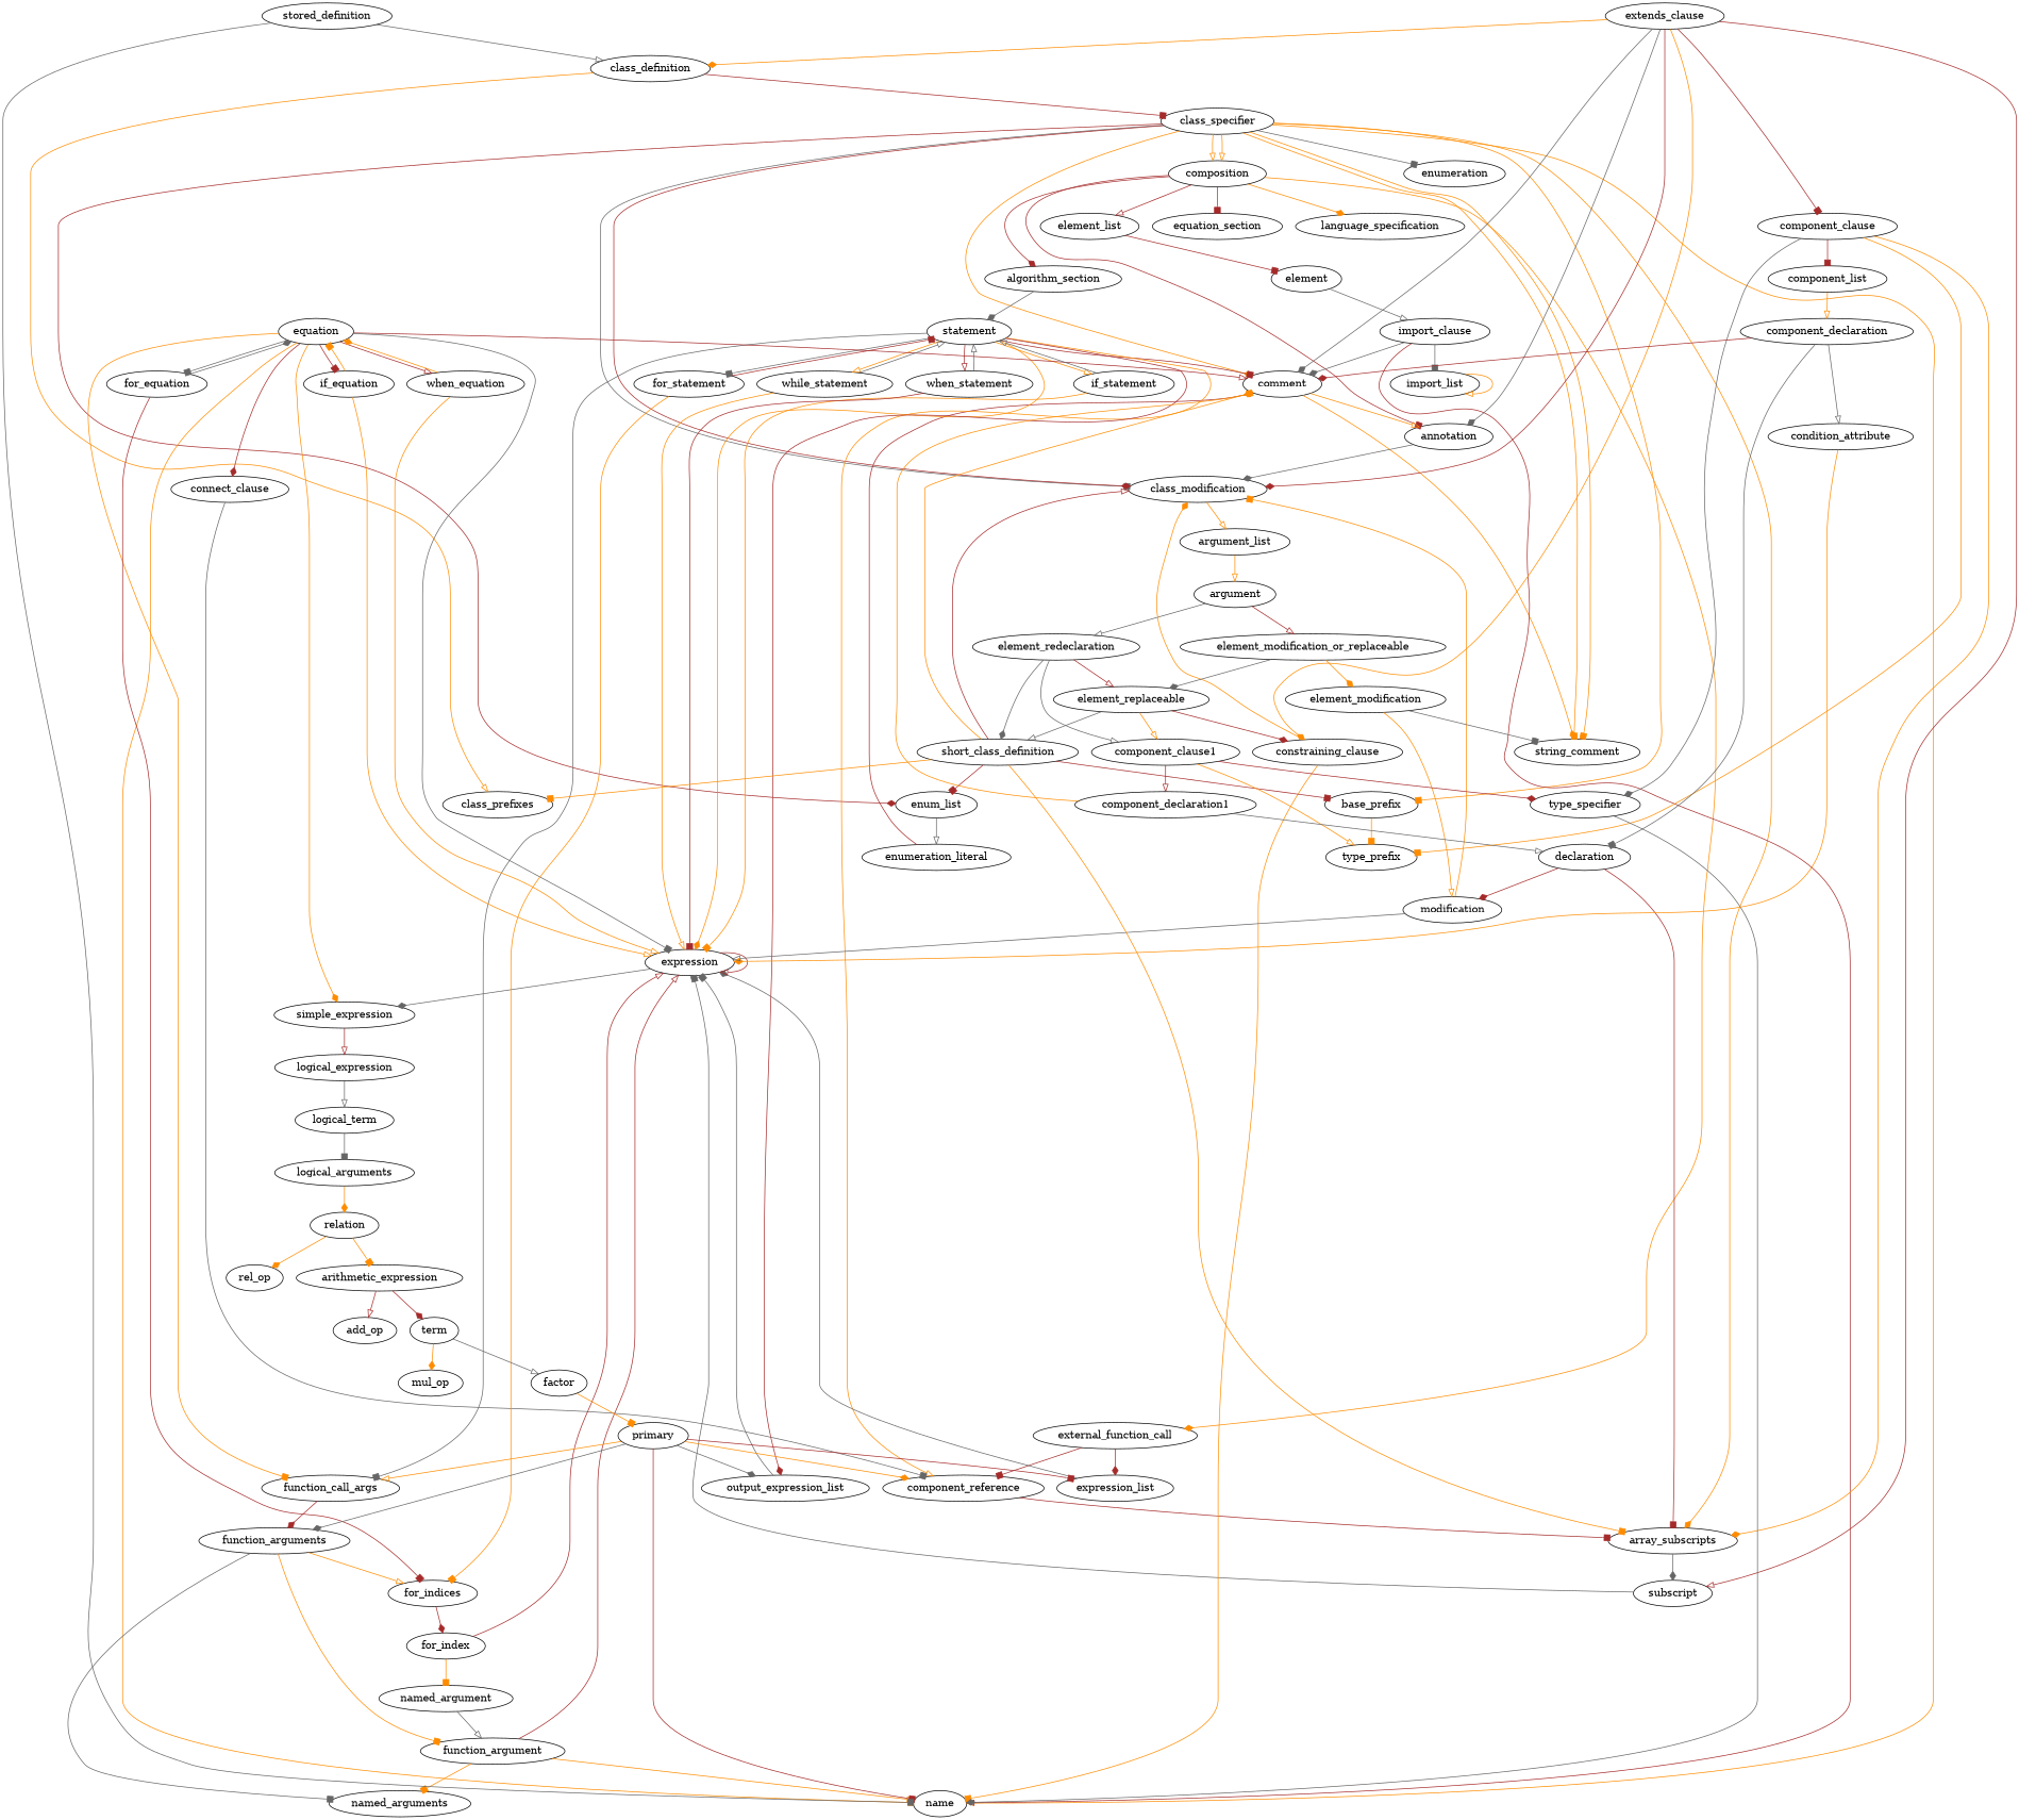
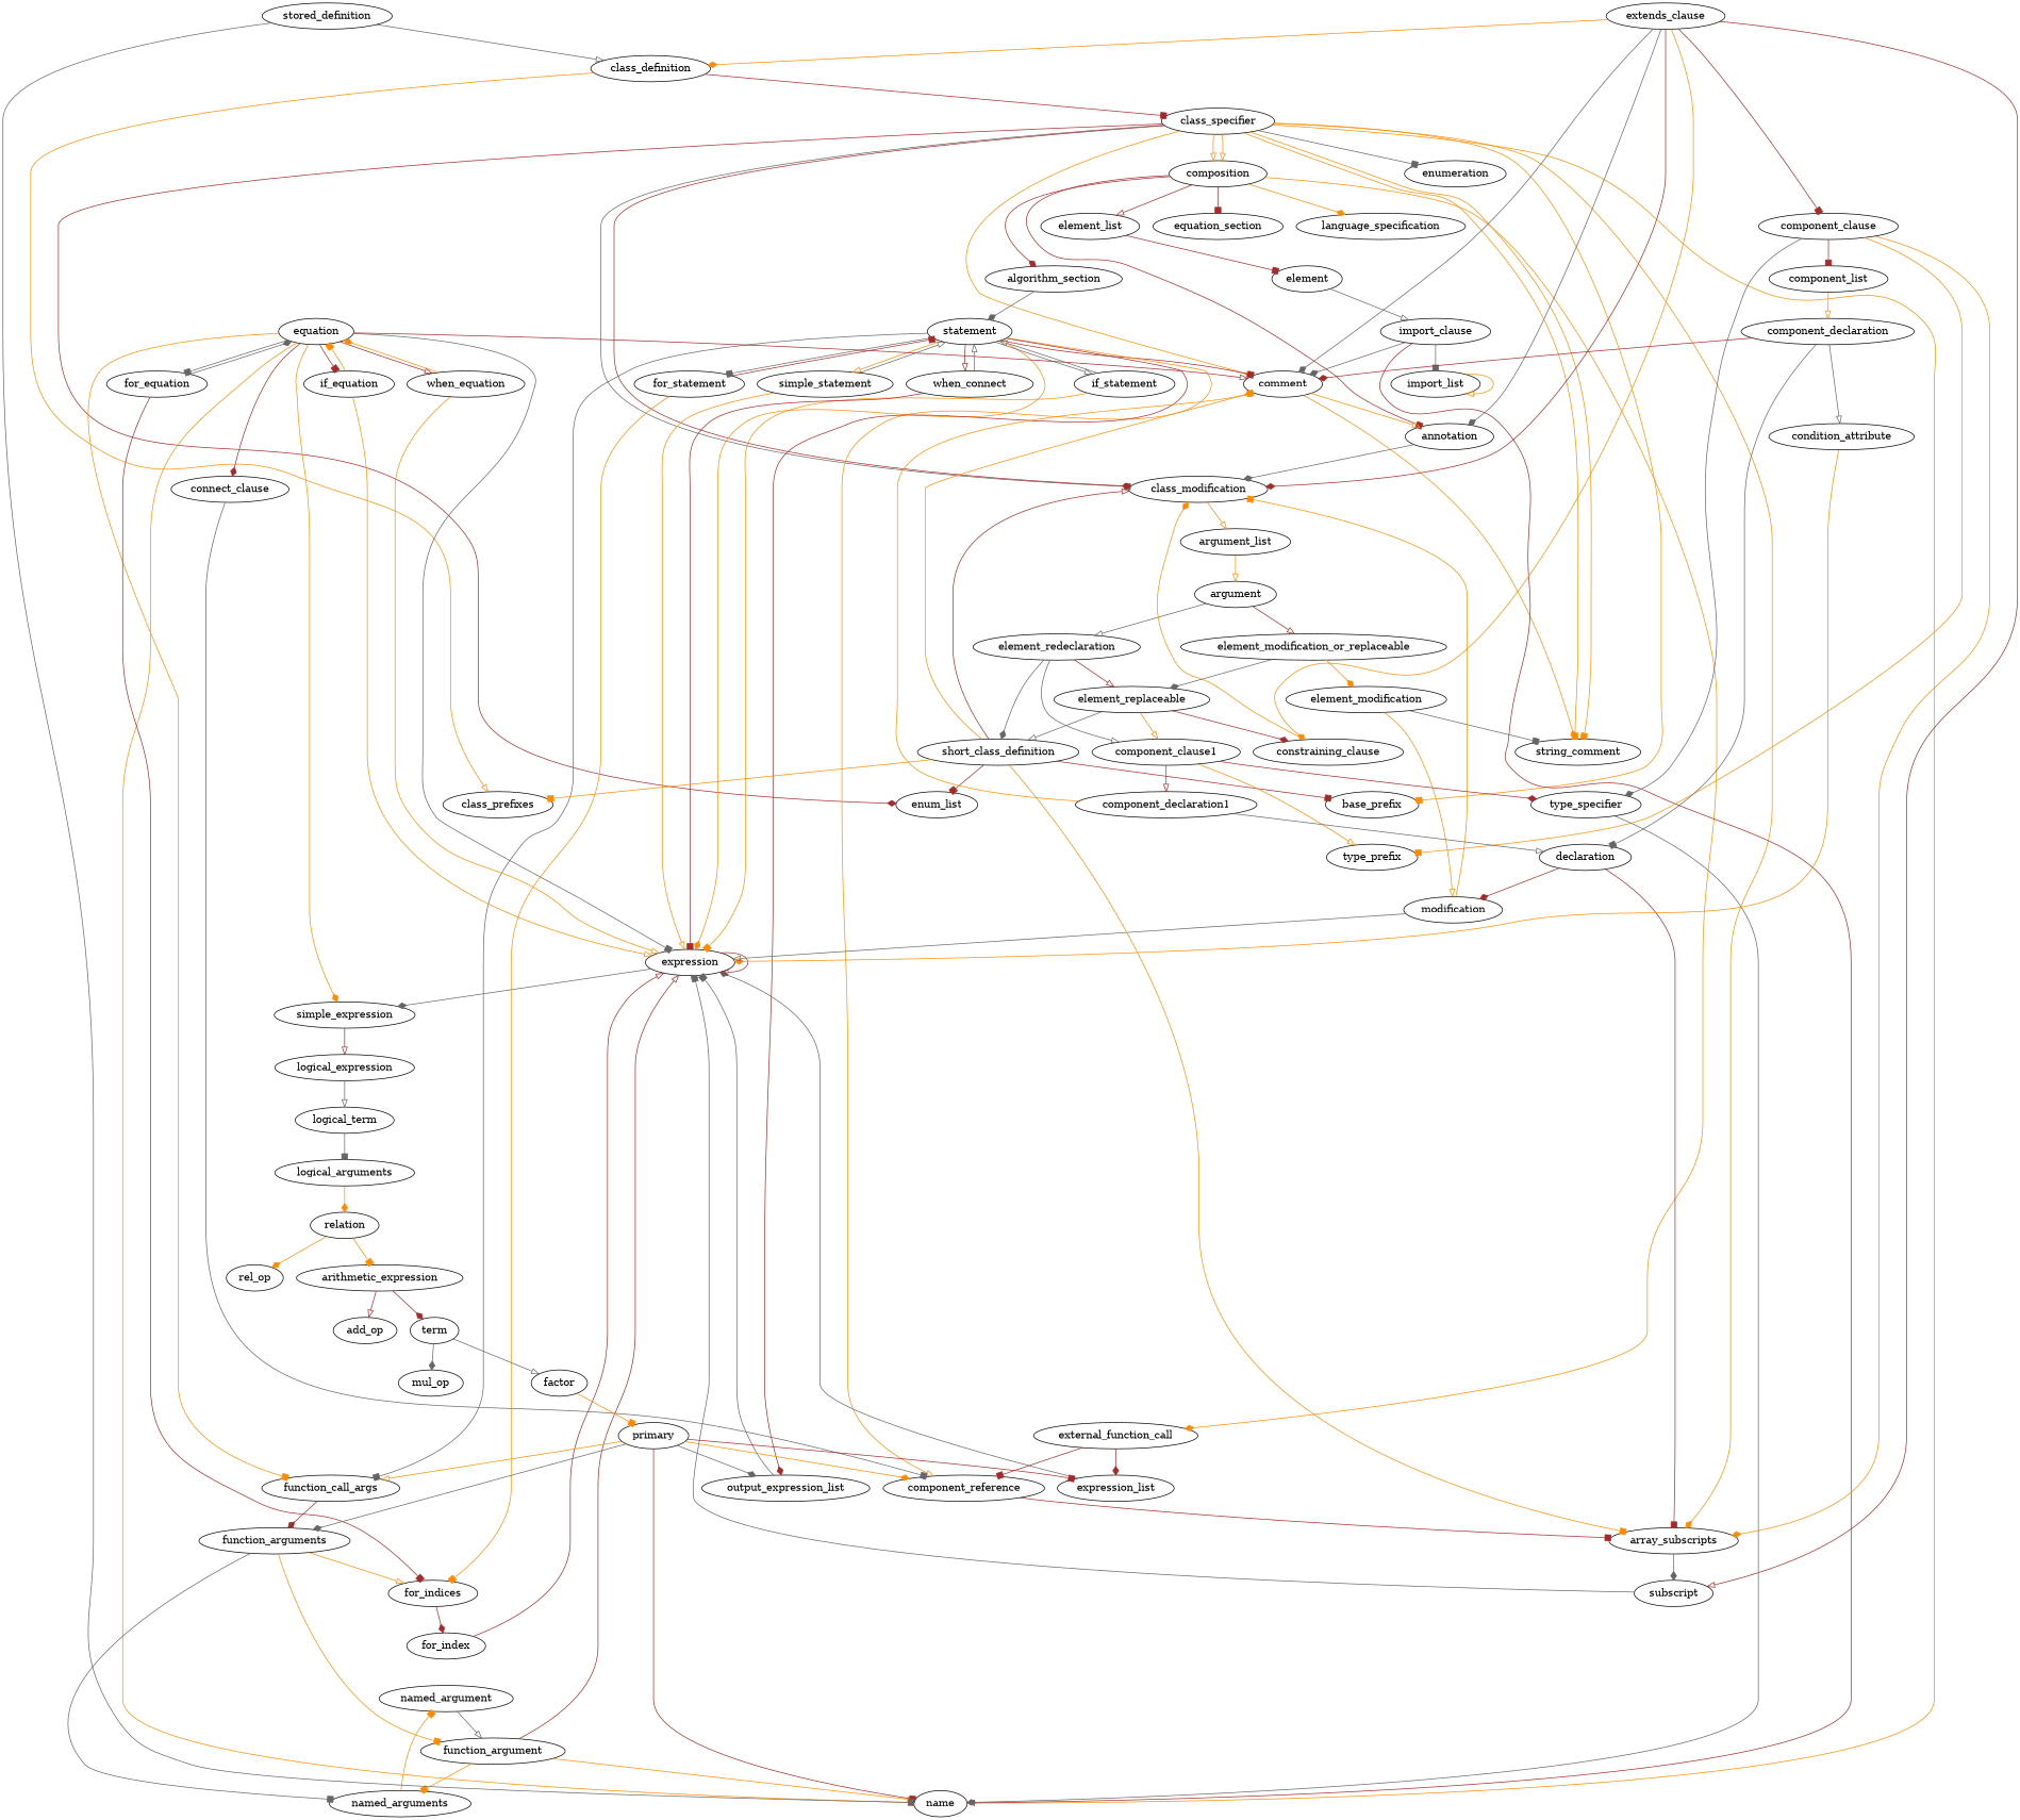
  digraph {
    edge [arrowhead=box color=darkorange]
    class_definition
    class_prefixes
    class_specifier
    string_comment
    composition
    base_prefix
    name
    array_subscripts
    class_modification
    comment
    enumeration
    enum_list
    element_list
    equation_section
    algorithm_section
    language_specification
    external_function_call
    annotation
    type_prefix
    subscript
    argument_list
-   enumeration_literal
    element
    statement
    component_reference
    expression_list
    expression
    argument
    import_clause
    equation
    simple_expression
    if_equation
    for_equation
    connect_clause
    when_equation
    function_call_args
    output_expression_list
    if_statement
    for_statement
-   while_statement
-   when_statement
+   while_statement [label=simple_statement]
+   when_statement [label=when_connect]
    import_list
    extends_clause
    component_clause
    constraining_clause
    type_specifier
    component_list
    component_declaration
    declaration
    condition_attribute
    modification
    logical_expression
    for_indices
    function_arguments
    logical_term
    for_index
    function_argument
    named_arguments
    n59 [label=logical_arguments]
    relation
    arithmetic_expression
    rel_op
    add_op
    term
    factor
    mul_op
    primary
    named_argument
    element_modification_or_replaceable
    element_redeclaration
    element_modification
    element_replaceable
    short_class_definition
    component_clause1
    component_declaration1
    stored_definition
    class_definition -> class_prefixes [arrowhead=onormal]
    class_definition -> class_specifier [color=brown]
    class_specifier -> string_comment
    class_specifier -> string_comment
    class_specifier -> composition [arrowhead=onormal]
    class_specifier -> composition [arrowhead=onormal]
    class_specifier -> base_prefix
    class_specifier -> name [arrowhead=onormal]
    class_specifier -> array_subscripts [arrowhead=diamond]
    class_specifier -> class_modification [color=gray40]
    class_specifier -> class_modification [arrowhead=diamond color=brown]
    class_specifier -> comment [arrowhead=diamond]
    class_specifier -> enumeration [color=gray40]
    class_specifier -> enum_list [arrowhead=diamond color=brown]
    composition -> element_list [arrowhead=onormal color=brown]
    composition -> equation_section [color=brown]
    composition -> algorithm_section [arrowhead=diamond color=brown]
    composition -> language_specification [arrowhead=diamond]
    composition -> external_function_call [arrowhead=diamond]
    composition -> annotation [color=brown]
-   base_prefix -> type_prefix
    array_subscripts -> subscript [arrowhead=diamond color=gray40]
    class_modification -> argument_list [arrowhead=onormal]
    comment -> string_comment [arrowhead=diamond]
    comment -> annotation [arrowhead=onormal]
-   enum_list -> enumeration_literal [arrowhead=onormal color=gray40]
    element_list -> element [color=brown]
    algorithm_section -> statement [arrowhead=diamond color=gray40]
    external_function_call -> component_reference [color=brown]
    external_function_call -> expression_list [arrowhead=diamond color=brown]
    annotation -> class_modification [arrowhead=diamond color=gray40]
    subscript -> expression [color=gray40]
    argument_list -> argument [arrowhead=onormal]
-   enumeration_literal -> comment [arrowhead=diamond color=brown]
    element -> import_clause [arrowhead=onormal color=gray40]
    statement -> comment [color=brown]
    statement -> component_reference [arrowhead=onormal]
    statement -> expression [arrowhead=diamond]
    statement -> function_call_args [color=gray40]
    statement -> output_expression_list [arrowhead=diamond color=brown]
-   statement -> if_statement [arrowhead=onormal]
+   statement -> if_statement [arrowhead=onormal color=gray40]
    statement -> for_statement [color=gray40]
    statement -> while_statement [arrowhead=onormal]
    statement -> when_statement [arrowhead=onormal color=brown]
    component_reference -> array_subscripts [color=brown]
    expression_list -> expression [arrowhead=diamond color=gray40]
    expression -> expression [arrowhead=onormal color=brown]
    expression -> simple_expression [arrowhead=diamond color=gray40]
    argument -> element_modification_or_replaceable [arrowhead=onormal color=brown]
    argument -> element_redeclaration [arrowhead=onormal color=gray40]
    import_clause -> name [arrowhead=onormal color=brown]
    import_clause -> comment [arrowhead=diamond color=gray40]
    import_clause -> import_list [color=gray40]
    equation -> name
    equation -> comment [arrowhead=onormal color=brown]
    equation -> expression [color=gray40]
    equation -> simple_expression [arrowhead=diamond]
    equation -> if_equation [color=brown]
    equation -> for_equation [color=gray40]
    equation -> connect_clause [arrowhead=diamond color=brown]
    equation -> when_equation [arrowhead=onormal color=brown]
    equation -> function_call_args
    simple_expression -> logical_expression [arrowhead=onormal color=brown]
    if_equation -> expression [arrowhead=onormal]
    if_equation -> equation
    for_equation -> equation [arrowhead=diamond color=gray40]
    for_equation -> for_indices [color=brown]
    connect_clause -> component_reference [color=gray40]
    when_equation -> expression [arrowhead=onormal]
    when_equation -> equation [arrowhead=diamond]
    function_call_args -> function_arguments [arrowhead=diamond color=brown]
    output_expression_list -> expression [color=gray40]
    if_statement -> statement [arrowhead=onormal color=gray40]
    if_statement -> expression
    for_statement -> statement [color=brown]
    for_statement -> for_indices
    while_statement -> statement [arrowhead=onormal color=gray40]
    while_statement -> expression [arrowhead=onormal]
    when_statement -> statement [arrowhead=onormal color=gray40]
    when_statement -> expression [color=brown]
    import_list -> import_list [arrowhead=onormal]
    extends_clause -> class_definition [arrowhead=diamond]
    extends_clause -> class_modification [arrowhead=diamond color=brown]
    extends_clause -> comment [arrowhead=diamond color=gray40]
    extends_clause -> annotation [arrowhead=diamond color=gray40]
    extends_clause -> subscript [arrowhead=onormal color=brown]
    extends_clause -> component_clause [color=brown]
    extends_clause -> constraining_clause [arrowhead=diamond]
    component_clause -> array_subscripts [arrowhead=diamond]
    component_clause -> type_prefix
    component_clause -> type_specifier [arrowhead=diamond color=gray40]
    component_clause -> component_list [color=brown]
-   constraining_clause -> name
    constraining_clause -> class_modification [arrowhead=diamond]
    type_specifier -> name [arrowhead=diamond color=gray40]
    component_list -> component_declaration [arrowhead=onormal]
    component_declaration -> comment [arrowhead=diamond color=brown]
    component_declaration -> declaration [color=gray40]
    component_declaration -> condition_attribute [arrowhead=onormal color=gray40]
    declaration -> array_subscripts [color=brown]
    declaration -> modification [arrowhead=diamond color=brown]
    condition_attribute -> expression [arrowhead=diamond]
    modification -> class_modification
    modification -> expression [arrowhead=onormal color=gray40]
    logical_expression -> logical_term [arrowhead=onormal color=gray40]
    for_indices -> for_index [arrowhead=diamond color=brown]
    function_arguments -> for_indices [arrowhead=onormal]
    function_arguments -> function_argument
    function_arguments -> named_arguments [color=gray40]
    logical_term -> n59 [color=gray40]
    for_index -> expression [arrowhead=onormal color=brown]
    function_argument -> name [arrowhead=onormal]
    function_argument -> expression [arrowhead=onormal color=brown]
    function_argument -> named_arguments
-   for_index -> named_argument
+   named_arguments -> named_argument
    n59 -> relation [arrowhead=diamond]
    relation -> arithmetic_expression
    relation -> rel_op [arrowhead=diamond]
    arithmetic_expression -> add_op [arrowhead=onormal color=brown]
    arithmetic_expression -> term [arrowhead=diamond color=brown]
    term -> factor [arrowhead=onormal color=gray40]
-   term -> mul_op [arrowhead=diamond]
+   term -> mul_op [arrowhead=diamond color=gray40]
    factor -> primary
    primary -> name [color=brown]
    primary -> component_reference [arrowhead=diamond]
    primary -> expression_list [color=brown]
    primary -> function_call_args [arrowhead=onormal]
    primary -> output_expression_list [arrowhead=diamond color=gray40]
    primary -> function_arguments [arrowhead=diamond color=gray40]
    named_argument -> function_argument [arrowhead=onormal color=gray40]
    element_modification_or_replaceable -> element_modification [arrowhead=diamond]
    element_modification_or_replaceable -> element_replaceable [arrowhead=diamond color=gray40]
    element_redeclaration -> element_replaceable [arrowhead=onormal color=brown]
    element_redeclaration -> short_class_definition [arrowhead=diamond color=gray40]
    element_redeclaration -> component_clause1 [arrowhead=onormal color=gray40]
    element_modification -> string_comment [color=gray40]
    element_modification -> modification [arrowhead=onormal]
    element_replaceable -> constraining_clause [arrowhead=diamond color=brown]
    element_replaceable -> short_class_definition [arrowhead=onormal color=gray40]
    element_replaceable -> component_clause1 [arrowhead=onormal]
    short_class_definition -> class_prefixes
    short_class_definition -> base_prefix [color=brown]
    short_class_definition -> array_subscripts
    short_class_definition -> class_modification [arrowhead=onormal color=brown]
    short_class_definition -> comment
    short_class_definition -> enum_list [color=brown]
    component_clause1 -> type_prefix [arrowhead=onormal]
    component_clause1 -> type_specifier [arrowhead=diamond color=brown]
    component_clause1 -> component_declaration1 [arrowhead=onormal color=brown]
    component_declaration1 -> comment [arrowhead=diamond]
    component_declaration1 -> declaration [arrowhead=onormal color=gray40]
    stored_definition -> class_definition [arrowhead=onormal color=gray40]
    stored_definition -> name [color=gray40]
  }
